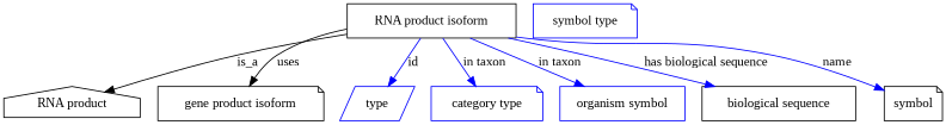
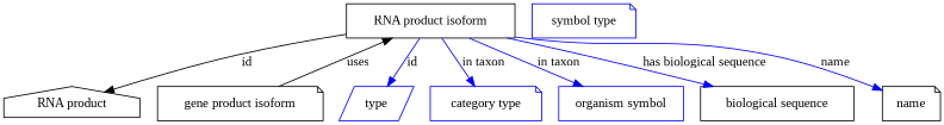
  digraph {
    fontname="Liberation Serif"
    node [fontname="Liberation Serif" shape=note]
    edge [fontname="Liberation Serif" color=blue style=solid]
    n1 [height=0.5 label="RNA product isoform" shape=box width=2.4553]
    "RNA product" [height=0.5 shape=house width=1.6068]
    "gene product isoform" [height=0.5 width=2.4192]
    n4 [color=blue height=0.5 label=type shape=parallelogram width=0.84854]
    n5 [color=blue height=0.5 label="category type" width=1.6249]
    n6 [color=blue height=0.5 label="organism symbol" shape=box width=1.8234]
    n7 [color=black height=0.5 label="biological sequence" shape=box width=2.2387]
-   name [height=0.5 width=0.84854 label=symbol]
+   name [height=0.5 width=0.84854]
    n9 [color=blue height=0.5 label="symbol type" width=1.5165]
-   n1 -> "RNA product" [label=is_a color="" style=""]
-   n1 -> "gene product isoform" [label=uses color="" style=""]
+   n1 -> "RNA product" [label=id color="" style=""]
+   "gene product isoform" -> n1 [label=uses color="" style=""]
    n1 -> n4 [label=id]
    n1 -> n5 [label="in taxon"]
    n1 -> n6 [label="in taxon"]
    n1 -> n7 [label="has biological sequence"]
    n1 -> name [label=name]
  }
